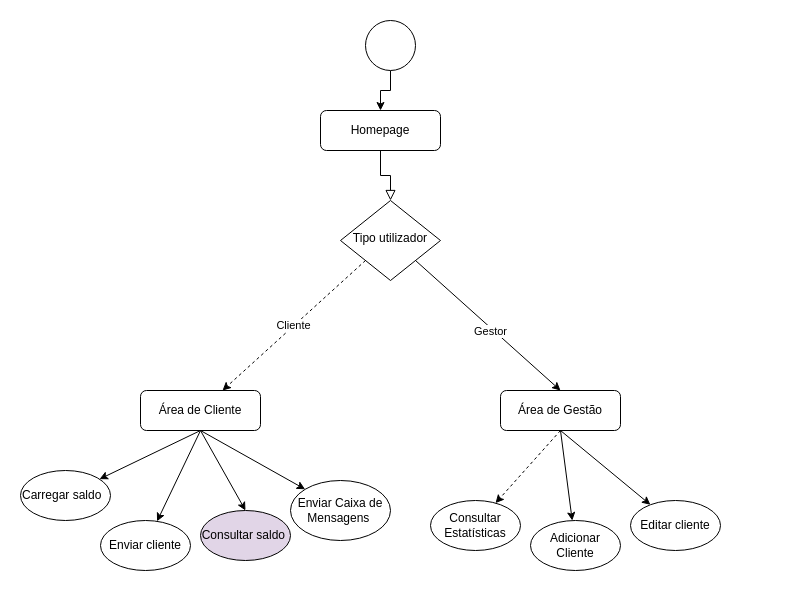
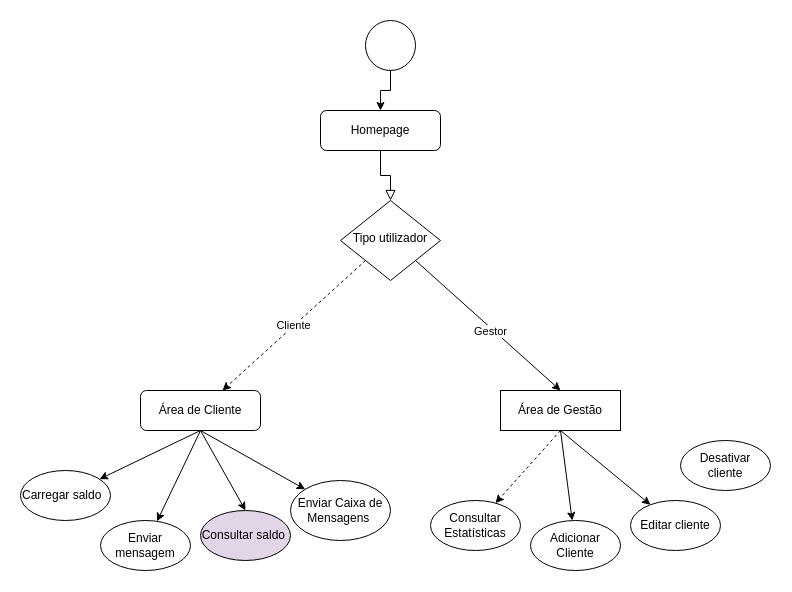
  <mxCell id="0" />
  <mxCell id="1" parent="0" />
  <mxCell id="2" value="" style="rounded=0;html=1;jettySize=auto;orthogonalLoop=1;fontSize=11;endArrow=block;endFill=0;endSize=8;strokeWidth=1;shadow=0;labelBackgroundColor=none;edgeStyle=orthogonalEdgeStyle;" parent="1" source="3" target="7" edge="1"><mxGeometry relative="1" as="geometry" /></mxCell>
  <mxCell id="3" value="Homepage" style="rounded=1;whiteSpace=wrap;html=1;fontSize=12;glass=0;strokeWidth=1;shadow=0;" parent="1" vertex="1"><mxGeometry x="320" y="110" width="120" height="40" as="geometry" /></mxCell>
  <mxCell id="4" style="rounded=0;orthogonalLoop=1;jettySize=auto;html=1;exitX=1;exitY=1;exitDx=0;exitDy=0;entryX=0.5;entryY=0;entryDx=0;entryDy=0;" edge="1" parent="1" source="7" target="11"><mxGeometry relative="1" as="geometry" /></mxCell>
  <mxCell id="5" value="Gestor" style="edgeLabel;html=1;align=center;verticalAlign=middle;resizable=0;points=[];" vertex="1" connectable="0" parent="4"><mxGeometry x="-0.3" relative="1" as="geometry"><mxPoint x="24" y="25" as="offset" /></mxGeometry></mxCell>
  <mxCell id="6" value="Cliente" style="rounded=0;orthogonalLoop=1;jettySize=auto;html=1;exitX=0;exitY=1;exitDx=0;exitDy=0;dashed=1;" edge="1" parent="1" source="7" target="18"><mxGeometry relative="1" as="geometry" /></mxCell>
  <mxCell id="7" value="Tipo utilizador" style="rhombus;whiteSpace=wrap;html=1;shadow=0;fontFamily=Helvetica;fontSize=12;align=center;strokeWidth=1;spacing=6;spacingTop=-4;" parent="1" vertex="1"><mxGeometry x="340" y="200" width="100" height="80" as="geometry" /></mxCell>
  <mxCell id="8" style="edgeStyle=none;rounded=0;orthogonalLoop=1;jettySize=auto;html=1;exitX=0.5;exitY=1;exitDx=0;exitDy=0;dashed=1;" edge="1" parent="1" source="11" target="22"><mxGeometry relative="1" as="geometry" /></mxCell>
  <mxCell id="9" style="edgeStyle=none;rounded=0;orthogonalLoop=1;jettySize=auto;html=1;exitX=0.5;exitY=1;exitDx=0;exitDy=0;" edge="1" parent="1" source="11" target="27"><mxGeometry relative="1" as="geometry" /></mxCell>
  <mxCell id="10" style="edgeStyle=none;rounded=0;orthogonalLoop=1;jettySize=auto;html=1;exitX=0.5;exitY=1;exitDx=0;exitDy=0;" edge="1" parent="1" source="11" target="24"><mxGeometry relative="1" as="geometry" /></mxCell>
- <mxCell id="11" value="Área de Gestão " style="rounded=1;whiteSpace=wrap;html=1;fontSize=12;glass=0;strokeWidth=1;shadow=0;" parent="1" vertex="1"><mxGeometry x="500" y="390" width="120" height="40" as="geometry" /></mxCell>
+ <mxCell id="11" value="Área de Gestão " style="whiteSpace=wrap;html=1;fontSize=12;glass=0;strokeWidth=1;shadow=0;rounded=0;" parent="1" vertex="1"><mxGeometry x="500" y="390" width="120" height="40" as="geometry" /></mxCell>
  <mxCell id="12" style="edgeStyle=orthogonalEdgeStyle;rounded=0;orthogonalLoop=1;jettySize=auto;html=1;exitX=0.5;exitY=1;exitDx=0;exitDy=0;entryX=0.5;entryY=0;entryDx=0;entryDy=0;" edge="1" parent="1" source="13" target="3"><mxGeometry relative="1" as="geometry" /></mxCell>
  <mxCell id="13" value="" style="ellipse;whiteSpace=wrap;html=1;aspect=fixed;" vertex="1" parent="1"><mxGeometry x="365" y="20" width="50" height="50" as="geometry" /></mxCell>
  <mxCell id="14" style="edgeStyle=none;rounded=0;orthogonalLoop=1;jettySize=auto;html=1;exitX=0.5;exitY=1;exitDx=0;exitDy=0;" edge="1" parent="1" source="18" target="21"><mxGeometry relative="1" as="geometry" /></mxCell>
  <mxCell id="15" style="edgeStyle=none;rounded=0;orthogonalLoop=1;jettySize=auto;html=1;exitX=0.5;exitY=1;exitDx=0;exitDy=0;entryX=0.5;entryY=0;entryDx=0;entryDy=0;" edge="1" parent="1" source="18" target="20"><mxGeometry relative="1" as="geometry" /></mxCell>
  <mxCell id="16" style="edgeStyle=none;rounded=0;orthogonalLoop=1;jettySize=auto;html=1;exitX=0.5;exitY=1;exitDx=0;exitDy=0;entryX=0;entryY=0;entryDx=0;entryDy=0;" edge="1" parent="1" source="18" target="26"><mxGeometry relative="1" as="geometry" /></mxCell>
  <mxCell id="17" style="edgeStyle=none;rounded=0;orthogonalLoop=1;jettySize=auto;html=1;exitX=0.5;exitY=1;exitDx=0;exitDy=0;" edge="1" parent="1" source="18" target="19"><mxGeometry relative="1" as="geometry"><mxPoint x="96.863" y="487.346" as="targetPoint" /></mxGeometry></mxCell>
  <mxCell id="18" value="Área de Cliente" style="rounded=1;whiteSpace=wrap;html=1;fontSize=12;glass=0;strokeWidth=1;shadow=0;" vertex="1" parent="1"><mxGeometry x="140" y="390" width="120" height="40" as="geometry" /></mxCell>
  <mxCell id="19" value="Carregar saldo&amp;nbsp;&amp;nbsp; " style="ellipse;whiteSpace=wrap;html=1;" vertex="1" parent="1"><mxGeometry x="20" y="470" width="90" height="50" as="geometry" /></mxCell>
  <mxCell id="20" value="Consultar saldo&amp;nbsp; " style="ellipse;whiteSpace=wrap;html=1;fillColor=#e1d5e7;" vertex="1" parent="1"><mxGeometry x="200" y="510" width="90" height="50" as="geometry" /></mxCell>
- <mxCell id="21" value="Enviar cliente" style="ellipse;whiteSpace=wrap;html=1;" vertex="1" parent="1"><mxGeometry x="100" y="520" width="90" height="50" as="geometry" /></mxCell>
+ <mxCell id="21" value="Enviar mensagem" style="ellipse;whiteSpace=wrap;html=1;" vertex="1" parent="1"><mxGeometry x="100" y="520" width="90" height="50" as="geometry" /></mxCell>
  <mxCell id="22" value="Consultar Estatísticas " style="ellipse;whiteSpace=wrap;html=1;" vertex="1" parent="1"><mxGeometry x="430" y="500" width="90" height="50" as="geometry" /></mxCell>
+ <mxCell id="23" value="Desativar cliente" style="ellipse;whiteSpace=wrap;html=1;" vertex="1" parent="1"><mxGeometry x="680" y="440" width="90" height="50" as="geometry" /></mxCell>
  <mxCell id="24" value="Editar cliente" style="ellipse;whiteSpace=wrap;html=1;" vertex="1" parent="1"><mxGeometry x="630" y="500" width="90" height="50" as="geometry" /></mxCell>
  <mxCell id="25" style="edgeStyle=none;rounded=0;orthogonalLoop=1;jettySize=auto;html=1;exitX=1;exitY=0;exitDx=0;exitDy=0;" edge="1" parent="1"><mxGeometry relative="1" as="geometry"><mxPoint x="97.22" y="487.547" as="sourcePoint" /><mxPoint x="97.577" y="487.753" as="targetPoint" /></mxGeometry></mxCell>
  <mxCell id="26" value="Enviar Caixa de Mensagens&amp;nbsp; " style="ellipse;whiteSpace=wrap;html=1;" vertex="1" parent="1"><mxGeometry x="290" y="480" width="100" height="60" as="geometry" /></mxCell>
  <mxCell id="27" value="Adicionar Cliente" style="ellipse;whiteSpace=wrap;html=1;" vertex="1" parent="1"><mxGeometry x="530" y="520" width="90" height="50" as="geometry" /></mxCell>
